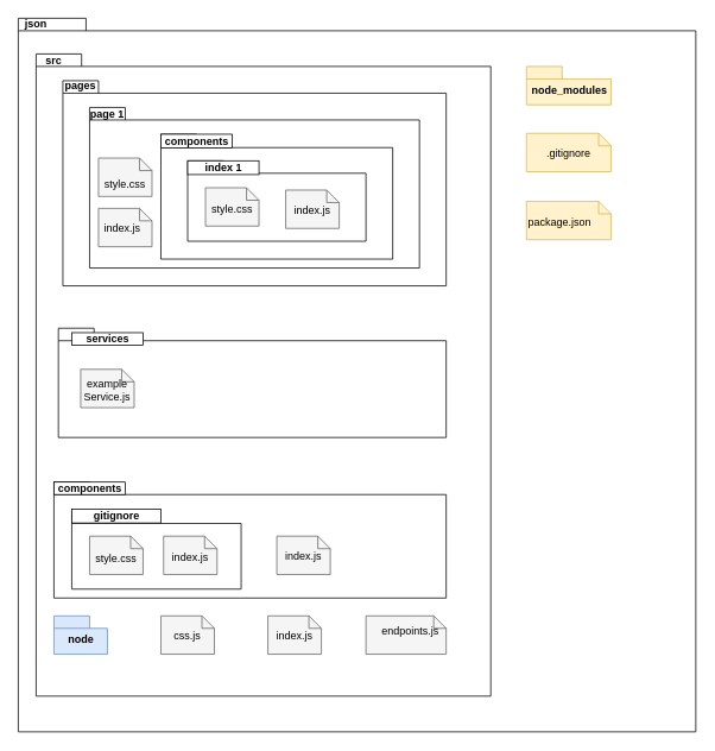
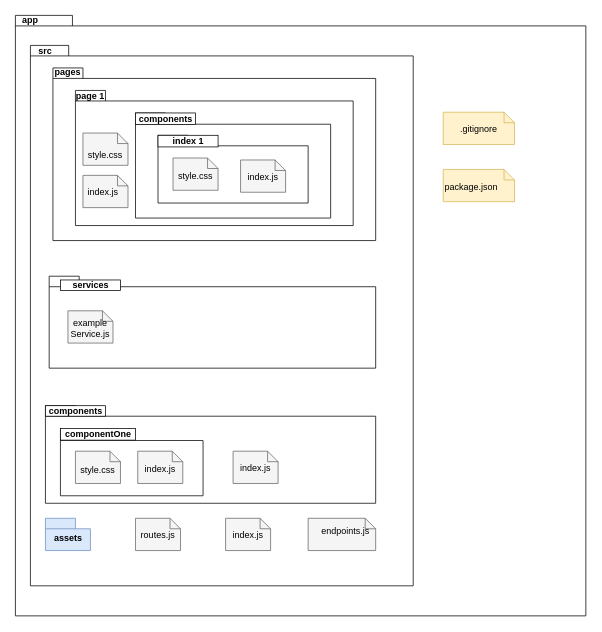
  <mxCell id="0" />
  <mxCell id="1" parent="0" />
  <mxCell id="2" value="" style="shape=folder;fontStyle=1;spacingTop=10;tabWidth=40;tabHeight=14;tabPosition=left;html=1;" parent="1" vertex="1"><mxGeometry x="20" y="20" width="760" height="800" as="geometry" /></mxCell>
  <mxCell id="3" value="" style="shape=folder;fontStyle=1;spacingTop=10;tabWidth=40;tabHeight=14;tabPosition=left;html=1;" parent="1" vertex="1"><mxGeometry x="40" y="60" width="510" height="720" as="geometry" /></mxCell>
  <mxCell id="4" value="" style="shape=folder;fontStyle=1;spacingTop=10;tabWidth=40;tabHeight=14;tabPosition=left;html=1;" parent="1" vertex="1"><mxGeometry x="70" y="90" width="430" height="230" as="geometry" /></mxCell>
  <mxCell id="5" value="src" style="text;align=center;fontStyle=1;verticalAlign=middle;spacingLeft=3;spacingRight=3;strokeColor=none;rotatable=0;points=[[0,0.5],[1,0.5]];portConstraint=eastwest;" parent="1" vertex="1"><mxGeometry x="40" y="60" width="40" height="14" as="geometry" /></mxCell>
  <mxCell id="6" value="pages" style="text;align=center;fontStyle=1;verticalAlign=middle;spacingLeft=3;spacingRight=3;strokeColor=none;rotatable=0;points=[[0,0.5],[1,0.5]];portConstraint=eastwest;" parent="1" vertex="1"><mxGeometry x="50" y="82" width="80" height="26" as="geometry" /></mxCell>
  <mxCell id="7" value="" style="shape=folder;fontStyle=1;spacingTop=10;tabWidth=40;tabHeight=14;tabPosition=left;html=1;" parent="1" vertex="1"><mxGeometry x="60" y="540" width="440" height="130" as="geometry" /></mxCell>
  <mxCell id="8" value="components" style="html=1;fontStyle=1" parent="1" vertex="1"><mxGeometry x="60" y="540" width="80" height="14" as="geometry" /></mxCell>
  <mxCell id="9" value="" style="shape=folder;fontStyle=1;spacingTop=10;tabWidth=40;tabHeight=14;tabPosition=left;html=1;" parent="1" vertex="1"><mxGeometry x="100" y="120" width="370" height="180" as="geometry" /></mxCell>
  <mxCell id="10" value="page 1" style="text;align=center;fontStyle=1;verticalAlign=middle;spacingLeft=3;spacingRight=3;strokeColor=none;rotatable=0;points=[[0,0.5],[1,0.5]];portConstraint=eastwest;" parent="1" vertex="1"><mxGeometry x="80" y="114.01" width="80" height="26" as="geometry" /></mxCell>
  <mxCell id="11" value="" style="shape=note;whiteSpace=wrap;html=1;size=14;verticalAlign=top;align=left;spacingTop=-6;fillColor=#f5f5f5;strokeColor=#666666;fontColor=#333333;" parent="1" vertex="1"><mxGeometry x="110" y="176.75" width="60" height="43" as="geometry" /></mxCell>
  <mxCell id="12" value="style.css" style="text;align=center;fontStyle=0;verticalAlign=middle;spacingLeft=3;spacingRight=3;strokeColor=none;rotatable=0;points=[[0,0.5],[1,0.5]];portConstraint=eastwest;" parent="1" vertex="1"><mxGeometry x="120" y="192" width="40" height="26" as="geometry" /></mxCell>
  <mxCell id="13" value="" style="shape=note;whiteSpace=wrap;html=1;size=14;verticalAlign=top;align=left;spacingTop=-6;fillColor=#f5f5f5;strokeColor=#666666;fontColor=#333333;" parent="1" vertex="1"><mxGeometry x="110" y="233.13" width="60" height="43" as="geometry" /></mxCell>
  <mxCell id="14" value="index.js" style="text;align=center;fontStyle=0;verticalAlign=middle;spacingLeft=3;spacingRight=3;strokeColor=none;rotatable=0;points=[[0,0.5],[1,0.5]];portConstraint=eastwest;" parent="1" vertex="1"><mxGeometry x="117" y="242.25" width="40" height="26" as="geometry" /></mxCell>
  <mxCell id="15" value="" style="shape=folder;fontStyle=1;spacingTop=10;tabWidth=40;tabHeight=15;tabPosition=left;html=1;" parent="1" vertex="1"><mxGeometry x="180" y="150" width="260" height="140" as="geometry" /></mxCell>
  <mxCell id="16" value="components" style="html=1;fontStyle=1" parent="1" vertex="1"><mxGeometry x="180" y="150" width="80" height="15.5" as="geometry" /></mxCell>
  <mxCell id="17" value="" style="shape=folder;fontStyle=1;spacingTop=10;tabWidth=40;tabHeight=14;tabPosition=left;html=1;" parent="1" vertex="1"><mxGeometry x="210" y="179.75" width="200" height="90.25" as="geometry" /></mxCell>
  <mxCell id="18" value="" style="shape=note;whiteSpace=wrap;html=1;size=14;verticalAlign=top;align=left;spacingTop=-6;fillColor=#f5f5f5;strokeColor=#666666;fontColor=#333333;" parent="1" vertex="1"><mxGeometry x="320" y="212.63" width="60" height="43" as="geometry" /></mxCell>
  <mxCell id="19" value="" style="shape=note;whiteSpace=wrap;html=1;size=14;verticalAlign=top;align=left;spacingTop=-6;fillColor=#f5f5f5;strokeColor=#666666;fontColor=#333333;" parent="1" vertex="1"><mxGeometry x="230" y="210" width="60" height="43" as="geometry" /></mxCell>
  <mxCell id="20" value="style.css" style="text;align=center;fontStyle=0;verticalAlign=middle;spacingLeft=3;spacingRight=3;strokeColor=none;rotatable=0;points=[[0,0.5],[1,0.5]];portConstraint=eastwest;" parent="1" vertex="1"><mxGeometry x="240" y="221.13" width="40" height="26" as="geometry" /></mxCell>
  <mxCell id="21" value="index.js" style="text;align=center;fontStyle=0;verticalAlign=middle;spacingLeft=3;spacingRight=3;strokeColor=none;rotatable=0;points=[[0,0.5],[1,0.5]];portConstraint=eastwest;" parent="1" vertex="1"><mxGeometry x="330" y="222.01" width="40" height="26" as="geometry" /></mxCell>
  <mxCell id="22" value="index 1" style="html=1;fontStyle=1" parent="1" vertex="1"><mxGeometry x="210" y="179.75" width="80" height="15.5" as="geometry" /></mxCell>
  <mxCell id="23" value="" style="shape=folder;fontStyle=1;spacingTop=10;tabWidth=40;tabHeight=14;tabPosition=left;html=1;" parent="1" vertex="1"><mxGeometry x="80" y="572.37" width="190" height="87.63" as="geometry" /></mxCell>
  <mxCell id="24" value="" style="shape=note;whiteSpace=wrap;html=1;size=14;verticalAlign=top;align=left;spacingTop=-6;fillColor=#f5f5f5;strokeColor=#666666;fontColor=#333333;" parent="1" vertex="1"><mxGeometry x="183" y="600.62" width="60" height="43" as="geometry" /></mxCell>
  <mxCell id="25" value="" style="shape=note;whiteSpace=wrap;html=1;size=14;verticalAlign=top;align=left;spacingTop=-6;fillColor=#f5f5f5;strokeColor=#666666;fontColor=#333333;" parent="1" vertex="1"><mxGeometry x="100" y="600.62" width="60" height="43" as="geometry" /></mxCell>
  <mxCell id="26" value="style.css" style="text;align=center;fontStyle=0;verticalAlign=middle;spacingLeft=3;spacingRight=3;strokeColor=none;rotatable=0;points=[[0,0.5],[1,0.5]];portConstraint=eastwest;" parent="1" vertex="1"><mxGeometry x="110" y="612" width="40" height="26" as="geometry" /></mxCell>
  <mxCell id="27" value="index.js" style="text;align=center;fontStyle=0;verticalAlign=middle;spacingLeft=3;spacingRight=3;strokeColor=none;rotatable=0;points=[[0,0.5],[1,0.5]];portConstraint=eastwest;" parent="1" vertex="1"><mxGeometry x="193" y="611" width="40" height="26" as="geometry" /></mxCell>
- <mxCell id="28" value="gitignore" style="html=1;fontStyle=1" parent="1" vertex="1"><mxGeometry x="80" y="570.37" width="100" height="15.5" as="geometry" /></mxCell>
+ <mxCell id="28" value="componentOne" style="html=1;fontStyle=1" parent="1" vertex="1"><mxGeometry x="80" y="570.37" width="100" height="15.5" as="geometry" /></mxCell>
  <mxCell id="29" value="" style="edgeStyle=orthogonalEdgeStyle;rounded=0;orthogonalLoop=1;jettySize=auto;html=1;" edge="1" parent="1"><mxGeometry relative="1" as="geometry"><mxPoint x="705" y="386.88" as="targetPoint" /></mxGeometry></mxCell>
  <mxCell id="30" value="" style="edgeStyle=orthogonalEdgeStyle;rounded=0;orthogonalLoop=1;jettySize=auto;html=1;" edge="1" parent="1"><mxGeometry relative="1" as="geometry"><mxPoint x="630" y="598.51" as="targetPoint" /></mxGeometry></mxCell>
  <mxCell id="31" value="" style="shape=note;whiteSpace=wrap;html=1;size=14;verticalAlign=top;align=left;spacingTop=-6;fillColor=#f5f5f5;strokeColor=#666666;fontColor=#333333;" parent="1" vertex="1"><mxGeometry x="180" y="690" width="60" height="43" as="geometry" /></mxCell>
- <mxCell id="32" value="css.js" style="text;align=center;fontStyle=0;verticalAlign=middle;spacingLeft=3;spacingRight=3;strokeColor=none;rotatable=0;points=[[0,0.5],[1,0.5]];portConstraint=eastwest;" parent="1" vertex="1"><mxGeometry x="190" y="698.5" width="40" height="26" as="geometry" /></mxCell>
+ <mxCell id="32" value="routes.js" style="text;align=center;fontStyle=0;verticalAlign=middle;spacingLeft=3;spacingRight=3;strokeColor=none;rotatable=0;points=[[0,0.5],[1,0.5]];portConstraint=eastwest;" parent="1" vertex="1"><mxGeometry x="190" y="698.5" width="40" height="26" as="geometry" /></mxCell>
  <mxCell id="33" value="" style="shape=note;whiteSpace=wrap;html=1;size=14;verticalAlign=top;align=left;spacingTop=-6;fillColor=#f5f5f5;strokeColor=#666666;fontColor=#333333;" parent="1" vertex="1"><mxGeometry x="410" y="690" width="90" height="43" as="geometry" /></mxCell>
  <mxCell id="34" value="endpoints.js" style="text;align=center;fontStyle=0;verticalAlign=middle;spacingLeft=3;spacingRight=3;strokeColor=none;rotatable=0;points=[[0,0.5],[1,0.5]];portConstraint=eastwest;" parent="1" vertex="1"><mxGeometry x="435" y="693.5" width="50" height="26" as="geometry" /></mxCell>
  <mxCell id="35" value="" style="shape=folder;fontStyle=1;spacingTop=10;tabWidth=40;tabHeight=14;tabPosition=left;html=1;" parent="1" vertex="1"><mxGeometry x="65" y="367.5" width="435" height="122.5" as="geometry" /></mxCell>
  <mxCell id="36" value="services" style="html=1;fontStyle=1" parent="1" vertex="1"><mxGeometry x="80" y="372.5" width="80" height="14" as="geometry" /></mxCell>
  <mxCell id="37" value="" style="shape=note;whiteSpace=wrap;html=1;size=14;verticalAlign=top;align=left;spacingTop=-6;fillColor=#f5f5f5;strokeColor=#666666;fontColor=#333333;" parent="1" vertex="1"><mxGeometry x="90" y="413.57" width="60" height="43" as="geometry" /></mxCell>
  <mxCell id="38" value="example&#10;Service.js" style="text;align=center;fontStyle=0;verticalAlign=middle;spacingLeft=3;spacingRight=3;strokeColor=none;rotatable=0;points=[[0,0.5],[1,0.5]];portConstraint=eastwest;" parent="1" vertex="1"><mxGeometry x="77.5" y="423.45" width="85" height="26" as="geometry" /></mxCell>
  <mxCell id="39" value="" style="shape=note;whiteSpace=wrap;html=1;size=14;verticalAlign=top;align=left;spacingTop=-6;fillColor=#f5f5f5;strokeColor=#666666;fontColor=#333333;" parent="1" vertex="1"><mxGeometry x="300" y="690" width="60" height="43" as="geometry" /></mxCell>
- <mxCell id="40" value="node_modules" style="shape=folder;fontStyle=1;spacingTop=10;tabWidth=40;tabHeight=14;tabPosition=left;html=1;fillColor=#fff2cc;strokeColor=#d6b656;" parent="1" vertex="1"><mxGeometry x="590" y="74" width="95" height="43" as="geometry" /></mxCell>
  <mxCell id="41" value="" style="shape=note;whiteSpace=wrap;html=1;size=14;verticalAlign=top;align=left;spacingTop=-6;fillColor=#fff2cc;strokeColor=#d6b656;" parent="1" vertex="1"><mxGeometry x="590" y="149" width="95" height="43" as="geometry" /></mxCell>
  <mxCell id="42" value=".gitignore" style="text;align=center;fontStyle=0;verticalAlign=middle;spacingLeft=3;spacingRight=3;strokeColor=none;rotatable=0;points=[[0,0.5],[1,0.5]];portConstraint=eastwest;" parent="1" vertex="1"><mxGeometry x="617.5" y="157.5" width="40" height="26" as="geometry" /></mxCell>
  <mxCell id="43" value="" style="shape=note;whiteSpace=wrap;html=1;size=14;verticalAlign=top;align=left;spacingTop=-6;fillColor=#fff2cc;strokeColor=#d6b656;" parent="1" vertex="1"><mxGeometry x="590" y="225.25" width="95" height="43" as="geometry" /></mxCell>
  <mxCell id="44" value="package.json" style="text;align=center;fontStyle=0;verticalAlign=middle;spacingLeft=3;spacingRight=3;strokeColor=none;rotatable=0;points=[[0,0.5],[1,0.5]];portConstraint=eastwest;" parent="1" vertex="1"><mxGeometry x="607.5" y="235.25" width="40" height="24.5" as="geometry" /></mxCell>
- <mxCell id="45" value="node" style="shape=folder;fontStyle=1;spacingTop=10;tabWidth=40;tabHeight=14;tabPosition=left;html=1;fillColor=#dae8fc;strokeColor=#6c8ebf;" parent="1" vertex="1"><mxGeometry x="60" y="690" width="60" height="43" as="geometry" /></mxCell>
+ <mxCell id="45" value="assets" style="shape=folder;fontStyle=1;spacingTop=10;tabWidth=40;tabHeight=14;tabPosition=left;html=1;fillColor=#dae8fc;strokeColor=#6c8ebf;" parent="1" vertex="1"><mxGeometry x="60" y="690" width="60" height="43" as="geometry" /></mxCell>
  <mxCell id="46" value="index.js" style="text;align=center;fontStyle=0;verticalAlign=middle;spacingLeft=3;spacingRight=3;strokeColor=none;rotatable=0;points=[[0,0.5],[1,0.5]];portConstraint=eastwest;" parent="1" vertex="1"><mxGeometry x="310" y="698.5" width="40" height="26" as="geometry" /></mxCell>
- <mxCell id="47" value="json" style="text;align=center;fontStyle=1;verticalAlign=middle;spacingLeft=3;spacingRight=3;strokeColor=none;rotatable=0;points=[[0,0.5],[1,0.5]];portConstraint=eastwest;" parent="1" vertex="1"><mxGeometry x="20" y="20" width="40" height="10" as="geometry" /></mxCell>
+ <mxCell id="47" value="app" style="text;align=center;fontStyle=1;verticalAlign=middle;spacingLeft=3;spacingRight=3;strokeColor=none;rotatable=0;points=[[0,0.5],[1,0.5]];portConstraint=eastwest;" parent="1" vertex="1"><mxGeometry x="20" y="20" width="40" height="10" as="geometry" /></mxCell>
  <mxCell id="48" value="" style="shape=note;whiteSpace=wrap;html=1;size=14;verticalAlign=top;align=left;spacingTop=-6;fillColor=#f5f5f5;strokeColor=#666666;fontColor=#333333;" vertex="1" parent="1"><mxGeometry x="310" y="600.62" width="60" height="43" as="geometry" /></mxCell>
  <mxCell id="49" value="index.js" style="text;align=center;fontStyle=0;verticalAlign=middle;spacingLeft=3;spacingRight=3;strokeColor=none;rotatable=0;points=[[0,0.5],[1,0.5]];portConstraint=eastwest;" vertex="1" parent="1"><mxGeometry x="320" y="610" width="40" height="26" as="geometry" /></mxCell>
